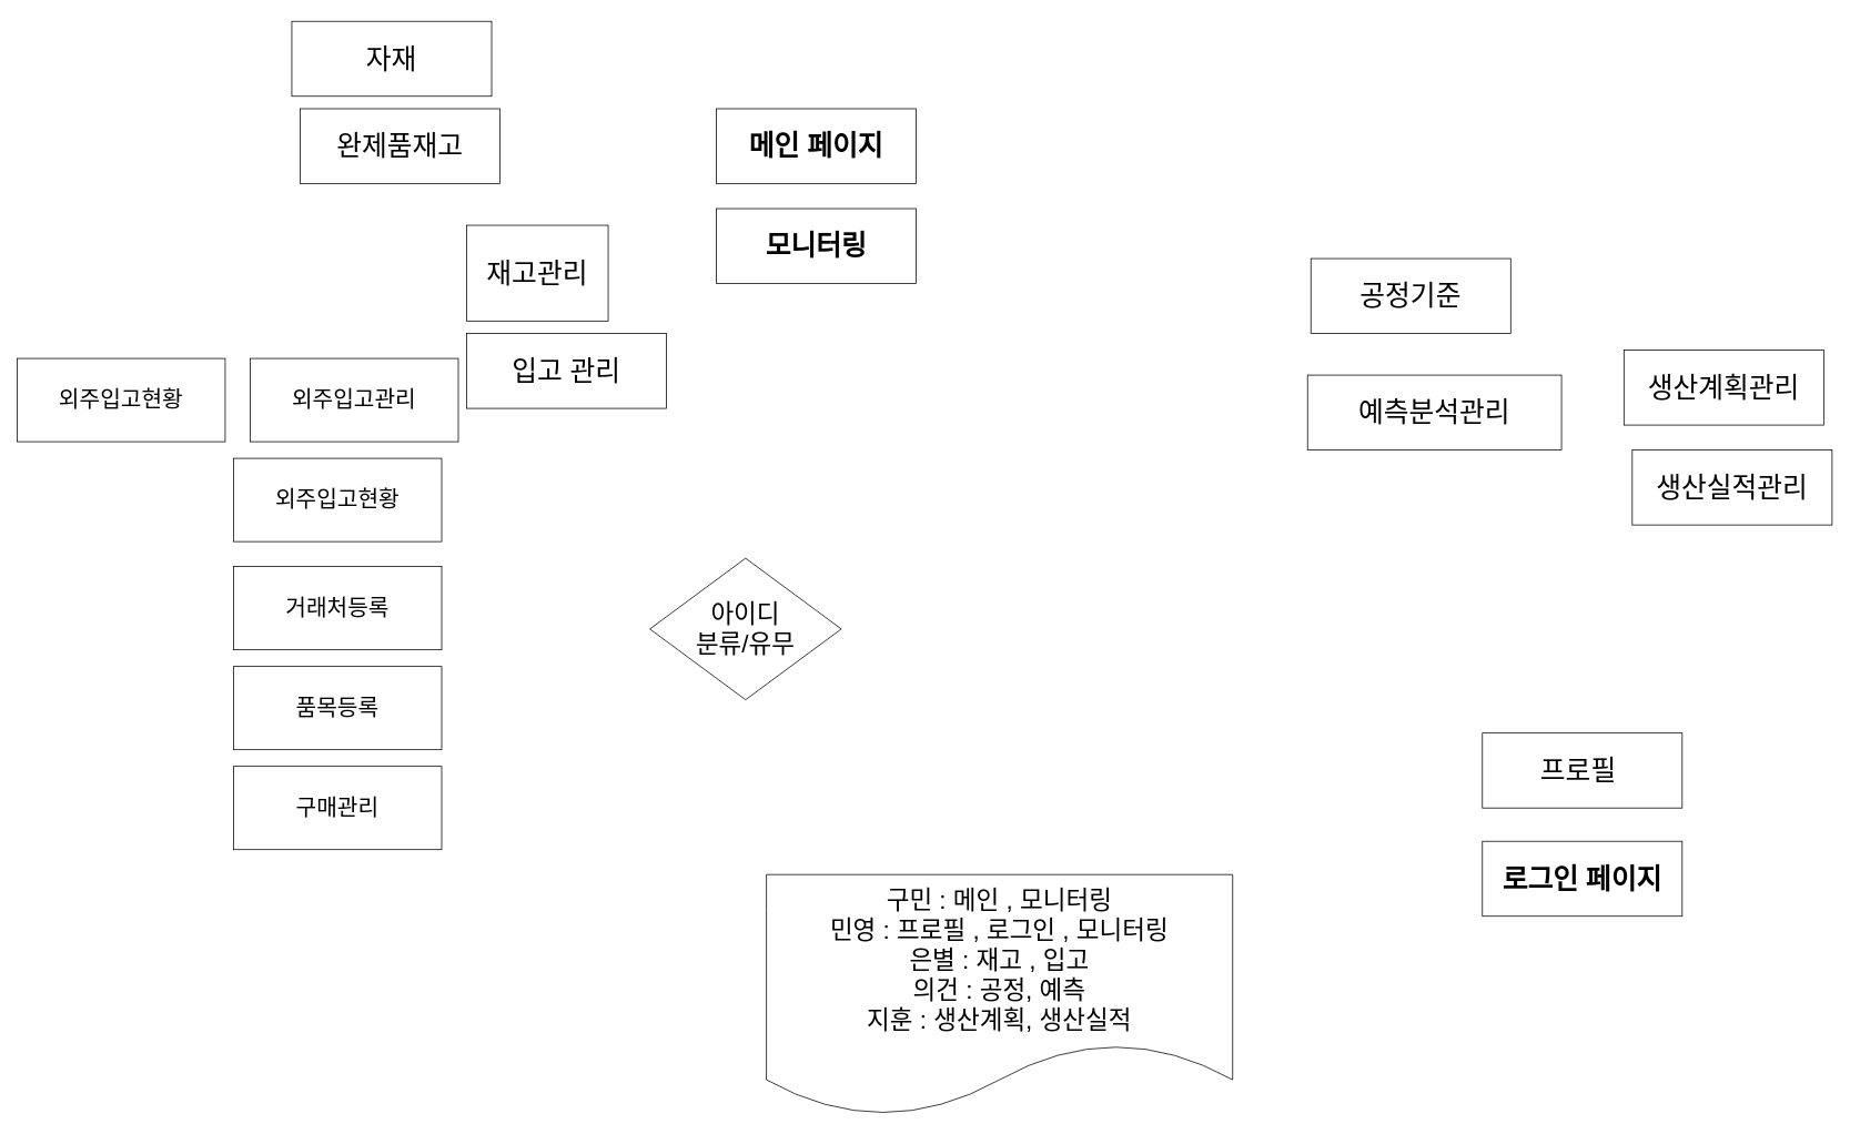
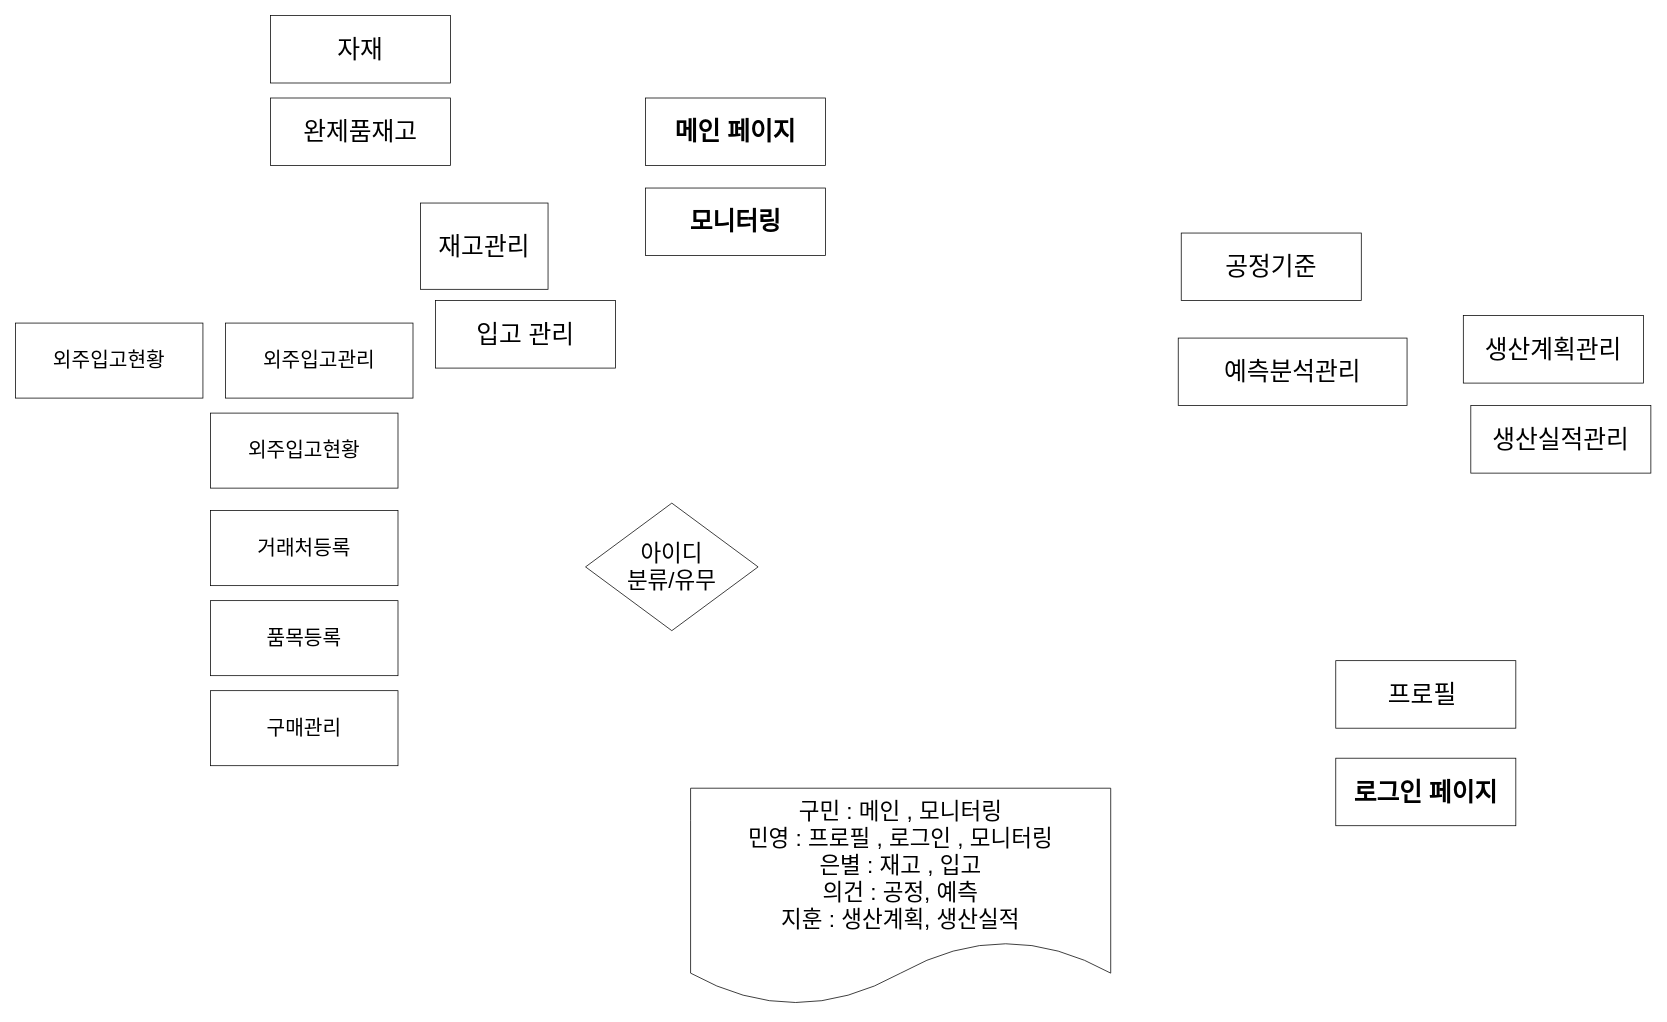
  <mxCell id="0" />
  <mxCell id="1" parent="0" />
  <mxCell id="2" value="&lt;font style=&quot;font-size: 33px;&quot;&gt;&lt;b style=&quot;font-size: 33px;&quot;&gt;메인 페이지&lt;/b&gt;&lt;/font&gt;" style="rounded=0;whiteSpace=wrap;html=1;fontSize=33;" parent="1" vertex="1"><mxGeometry y="130" width="240" height="90" as="geometry" x="860" /></mxCell>
  <mxCell id="3" value="&lt;font style=&quot;font-size: 33px;&quot;&gt;&lt;b style=&quot;font-size: 33px;&quot;&gt;로그인 페이지&lt;br&gt;&lt;/b&gt;&lt;/font&gt;" style="rounded=0;whiteSpace=wrap;html=1;fontSize=33;" parent="1" vertex="1"><mxGeometry x="1780" y="1010" width="240" height="90" as="geometry" /></mxCell>
  <mxCell id="4" value="아이디&lt;br&gt;분류/유무" style="rhombus;whiteSpace=wrap;html=1;fontSize=30;" parent="1" vertex="1"><mxGeometry x="780" y="670" width="230" height="170" as="geometry" /></mxCell>
  <mxCell id="5" value="예측분석관리" style="rounded=0;whiteSpace=wrap;html=1;fontSize=33;" parent="1" vertex="1"><mxGeometry x="1570" y="450" width="305" height="90" as="geometry" /></mxCell>
- <mxCell id="6" value="입고 관리" style="rounded=0;whiteSpace=wrap;html=1;fontSize=33;" parent="1" vertex="1"><mxGeometry x="560" y="400" width="240" height="90" as="geometry" /></mxCell>
+ <mxCell id="6" value="입고 관리" style="rounded=0;whiteSpace=wrap;html=1;fontSize=33;" parent="1" vertex="1"><mxGeometry x="580" y="400" width="240" height="90" as="geometry" /></mxCell>
  <mxCell id="7" value="생산계획관리" style="rounded=0;whiteSpace=wrap;html=1;fontSize=33;" parent="1" vertex="1"><mxGeometry x="1950" y="420" width="240" height="90" as="geometry" /></mxCell>
  <mxCell id="8" value="재고관리" style="rounded=0;whiteSpace=wrap;html=1;fontSize=33;" parent="1" vertex="1"><mxGeometry x="560" y="270" width="170" height="115" as="geometry" /></mxCell>
  <mxCell id="9" value="프로필&amp;nbsp;" style="rounded=0;whiteSpace=wrap;html=1;fontSize=33;" parent="1" vertex="1"><mxGeometry x="1780" y="880" width="240" height="90" as="geometry" /></mxCell>
  <mxCell id="10" value="&lt;b&gt;모니터링&lt;/b&gt;" style="rounded=0;whiteSpace=wrap;html=1;fontSize=33;" parent="1" vertex="1"><mxGeometry y="250" width="240" height="90" as="geometry" x="860" /></mxCell>
  <mxCell id="11" value="생산실적관리" style="rounded=0;whiteSpace=wrap;html=1;fontSize=33;" parent="1" vertex="1"><mxGeometry x="1960" y="540" width="240" height="90" as="geometry" /></mxCell>
  <mxCell id="12" value="구민 : 메인 , 모니터링&lt;br&gt;민영 : 프로필 , 로그인 , 모니터링&lt;br&gt;은별 : 재고 , 입고&lt;br&gt;의건 : 공정, 예측&lt;br&gt;지훈 : 생산계획, 생산실적&lt;br&gt;" style="shape=document;whiteSpace=wrap;html=1;boundedLbl=1;fontSize=30;" parent="1" vertex="1"><mxGeometry x="920" y="1050" width="560" height="290" as="geometry" /></mxCell>
  <mxCell id="13" value="공정기준" style="rounded=0;whiteSpace=wrap;html=1;fontSize=33;" parent="1" vertex="1"><mxGeometry x="1574" y="310" width="240" height="90" as="geometry" /></mxCell>
  <mxCell id="14" value="&lt;span style=&quot;font-size: 27px;&quot;&gt;외주입고관리&lt;/span&gt;" style="rounded=0;whiteSpace=wrap;html=1;" vertex="1" parent="1"><mxGeometry x="300" y="430" width="250" height="100" as="geometry" /></mxCell>
  <mxCell id="15" value="&lt;span style=&quot;font-size: 27px;&quot;&gt;외주입고현황&lt;/span&gt;" style="rounded=0;whiteSpace=wrap;html=1;" vertex="1" parent="1"><mxGeometry x="280" y="550" width="250" height="100" as="geometry" /></mxCell>
  <mxCell id="16" value="완제품재고" style="rounded=0;whiteSpace=wrap;html=1;fontSize=33;" vertex="1" parent="1"><mxGeometry x="360" y="130" width="240" height="90" as="geometry" /></mxCell>
- <mxCell id="17" value="자재" style="rounded=0;whiteSpace=wrap;html=1;fontSize=33;" vertex="1" parent="1"><mxGeometry x="350" y="25" width="240" height="90" as="geometry" /></mxCell>
+ <mxCell id="17" value="자재" style="rounded=0;whiteSpace=wrap;html=1;fontSize=33;" vertex="1" parent="1"><mxGeometry x="360" y="20" width="240" height="90" as="geometry" /></mxCell>
  <mxCell id="18" value="&lt;span style=&quot;font-size: 27px;&quot;&gt;거래처등록&lt;/span&gt;" style="rounded=0;whiteSpace=wrap;html=1;" vertex="1" parent="1"><mxGeometry x="280" y="680" width="250" height="100" as="geometry" /></mxCell>
  <mxCell id="19" value="&lt;span style=&quot;font-size: 27px;&quot;&gt;품목등록&lt;/span&gt;" style="rounded=0;whiteSpace=wrap;html=1;" vertex="1" parent="1"><mxGeometry x="280" y="800" width="250" height="100" as="geometry" /></mxCell>
  <mxCell id="20" value="&lt;span style=&quot;font-size: 27px;&quot;&gt;구매관리&lt;/span&gt;" style="rounded=0;whiteSpace=wrap;html=1;" vertex="1" parent="1"><mxGeometry x="280" y="920" width="250" height="100" as="geometry" /></mxCell>
  <mxCell id="21" value="&lt;span style=&quot;font-size: 27px;&quot;&gt;외주입고현황&lt;/span&gt;" style="rounded=0;whiteSpace=wrap;html=1;" vertex="1" parent="1"><mxGeometry x="20" width="250" height="100" as="geometry" y="430" /></mxCell>
